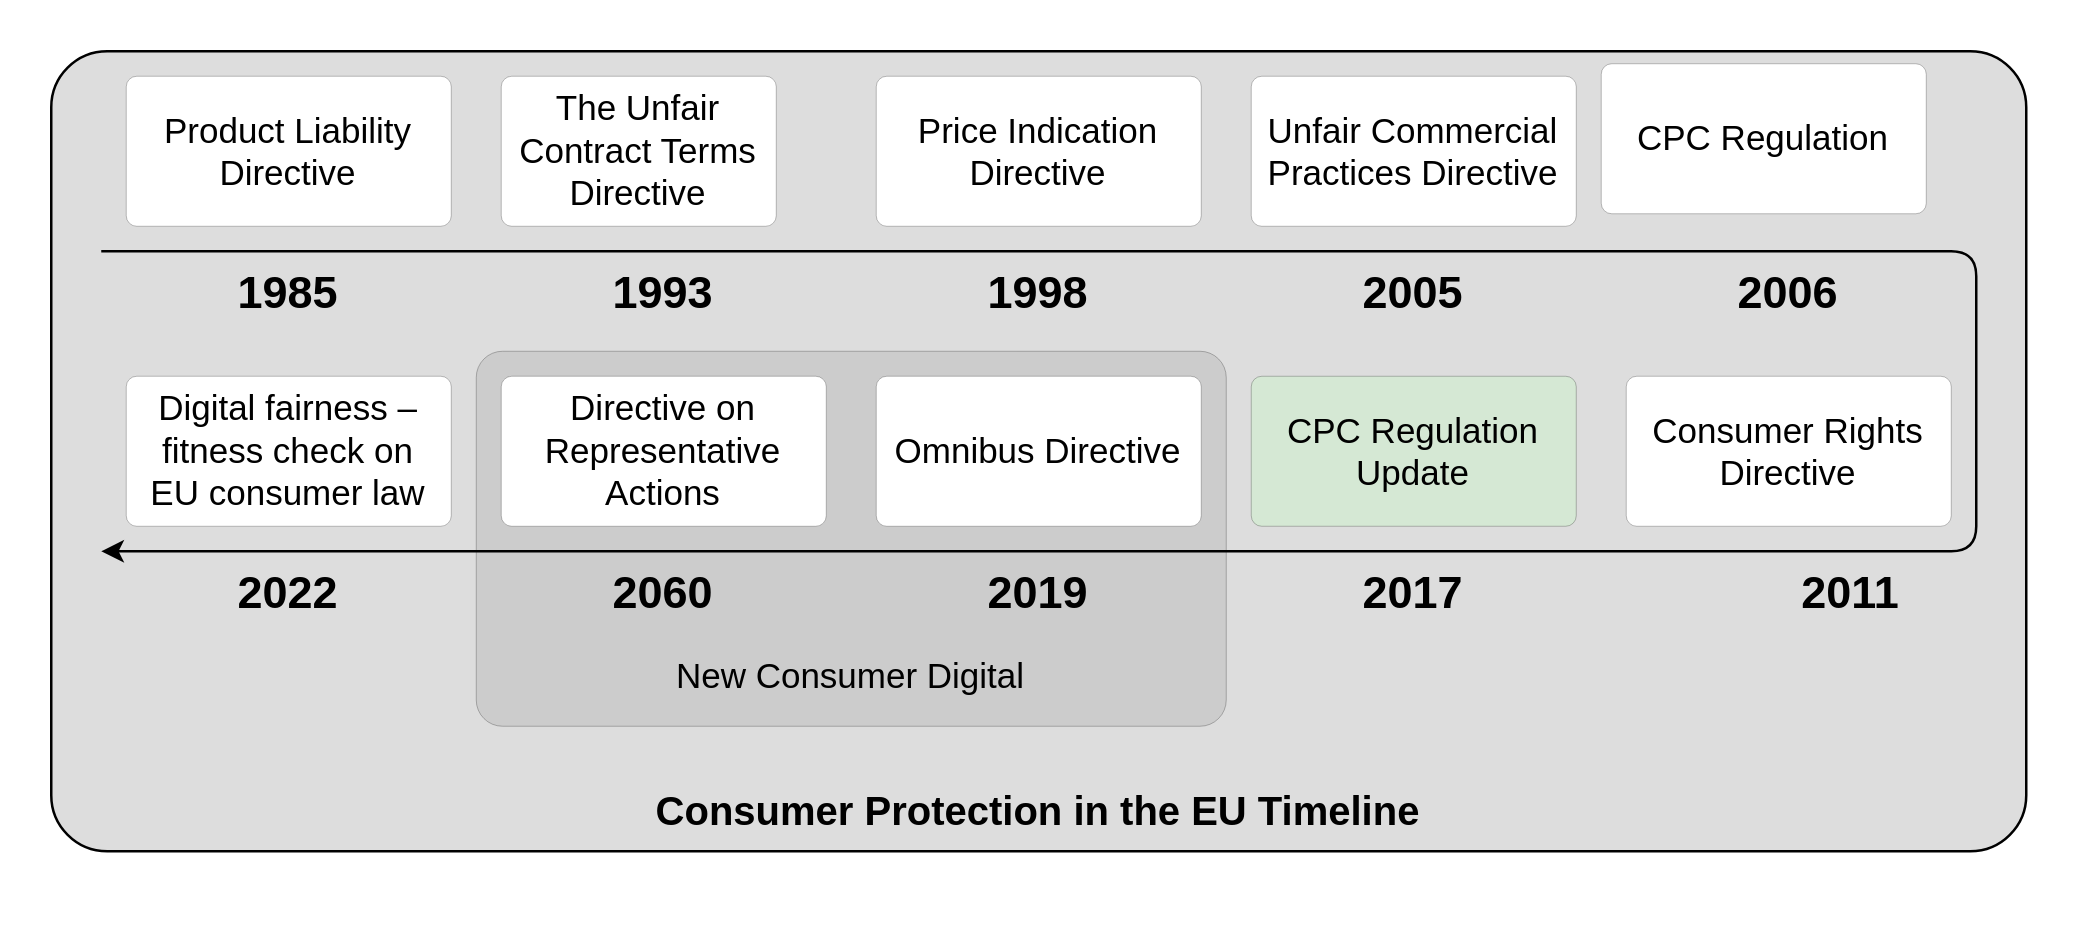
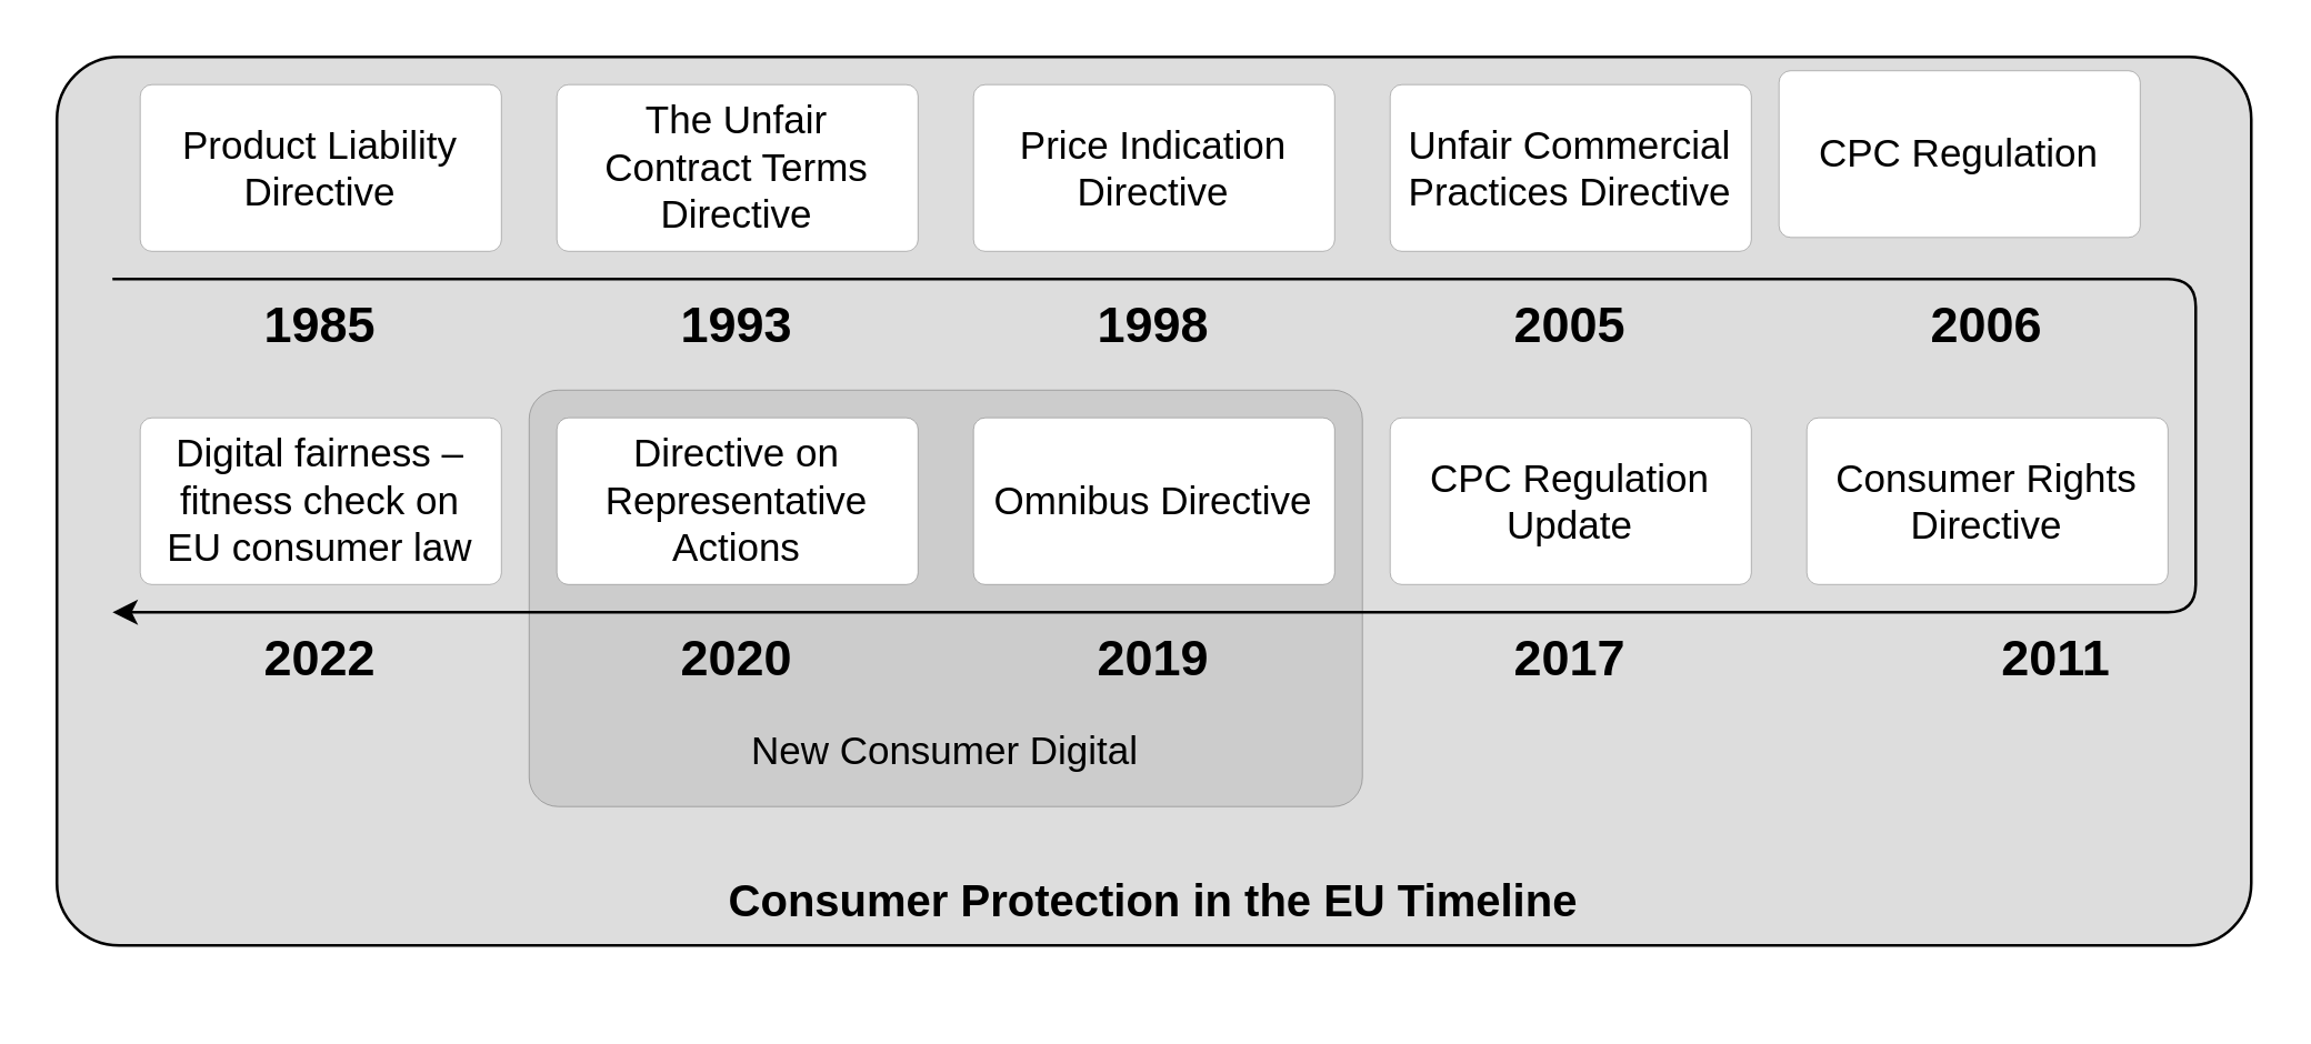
  <mxCell id="0" />
  <mxCell id="1" parent="0" />
  <mxCell id="2" value="" style="rounded=1;whiteSpace=wrap;html=1;shadow=0;labelBackgroundColor=none;strokeWidth=1;fontFamily=Helvetica;fontSize=14;align=center;spacing=5;fontStyle=0;arcSize=7;perimeterSpacing=2;fillColor=#DDDDDD;strokeColor=#000000;" vertex="1" parent="1"><mxGeometry x="20" y="20" width="790" height="320" as="geometry" /></mxCell>
  <mxCell id="3" value="" style="rounded=1;whiteSpace=wrap;html=1;shadow=0;labelBackgroundColor=none;strokeWidth=0;fontFamily=Helvetica;fontSize=14;align=center;spacing=5;fontStyle=0;arcSize=7;perimeterSpacing=2;fillColor=#CCCCCC;strokeColor=#000000;" parent="1" vertex="1"><mxGeometry x="190" y="140" width="300" height="150" as="geometry" /></mxCell>
- <mxCell id="4" value="The Unfair Contract Terms Directive" style="rounded=1;whiteSpace=wrap;html=1;shadow=0;labelBackgroundColor=none;strokeWidth=0;fontFamily=Helvetica;fontSize=14;align=center;spacing=5;fontStyle=0;arcSize=7;perimeterSpacing=2;" parent="1" vertex="1"><mxGeometry x="200" y="30" width="110" height="60" as="geometry" /></mxCell>
+ <mxCell id="4" value="The Unfair Contract Terms Directive" style="rounded=1;whiteSpace=wrap;html=1;shadow=0;labelBackgroundColor=none;strokeWidth=0;fontFamily=Helvetica;fontSize=14;align=center;spacing=5;fontStyle=0;arcSize=7;perimeterSpacing=2;" parent="1" vertex="1"><mxGeometry x="200" y="30" width="130" height="60" as="geometry" /></mxCell>
  <mxCell id="5" value="Unfair Commercial Practices Directive" style="rounded=1;whiteSpace=wrap;html=1;shadow=0;labelBackgroundColor=none;strokeWidth=0;fontFamily=Helvetica;fontSize=14;align=center;spacing=5;fontStyle=0;arcSize=7;perimeterSpacing=2;" parent="1" vertex="1"><mxGeometry x="500" y="30" width="130" height="60" as="geometry" /></mxCell>
  <mxCell id="6" value="1985" style="text;html=1;whiteSpace=wrap;overflow=hidden;rounded=0;fontStyle=1;fontSize=18;align=center;strokeWidth=0;" parent="1" vertex="1"><mxGeometry x="40" y="100" width="150" height="40" as="geometry" /></mxCell>
  <mxCell id="7" value="1993" style="text;html=1;whiteSpace=wrap;overflow=hidden;rounded=0;fontStyle=1;fontSize=18;align=center;strokeWidth=0;" parent="1" vertex="1"><mxGeometry x="190" y="100" width="150" height="40" as="geometry" /></mxCell>
  <mxCell id="8" value="1998" style="text;html=1;whiteSpace=wrap;overflow=hidden;rounded=0;fontStyle=1;fontSize=18;align=center;strokeWidth=0;" parent="1" vertex="1"><mxGeometry x="340" y="100" width="150" height="40" as="geometry" /></mxCell>
  <mxCell id="9" value="2011" style="text;html=1;whiteSpace=wrap;overflow=hidden;rounded=0;fontStyle=1;fontSize=18;align=center;strokeWidth=0;" parent="1" vertex="1"><mxGeometry x="675" y="220" width="130" height="40" as="geometry" /></mxCell>
  <mxCell id="10" value="Omnibus Directive" style="rounded=1;whiteSpace=wrap;html=1;shadow=0;labelBackgroundColor=none;strokeWidth=0;fontFamily=Helvetica;fontSize=14;align=center;spacing=5;fontStyle=0;arcSize=7;perimeterSpacing=2;" parent="1" vertex="1"><mxGeometry x="350" y="150" width="130" height="60" as="geometry" /></mxCell>
  <mxCell id="11" value="Directive on Representative Actions" style="rounded=1;whiteSpace=wrap;html=1;shadow=0;labelBackgroundColor=none;strokeWidth=0;fontFamily=Helvetica;fontSize=14;align=center;spacing=5;fontStyle=0;arcSize=7;perimeterSpacing=2;dashed=1;" parent="1" vertex="1"><mxGeometry x="200" y="150" width="130" height="60" as="geometry" /></mxCell>
  <mxCell id="12" value="Price Indication Directive" style="rounded=1;whiteSpace=wrap;html=1;shadow=0;labelBackgroundColor=none;strokeWidth=0;fontFamily=Helvetica;fontSize=14;align=center;spacing=5;fontStyle=0;arcSize=7;perimeterSpacing=2;" parent="1" vertex="1"><mxGeometry x="350" y="30" width="130" height="60" as="geometry" /></mxCell>
  <mxCell id="13" value="Consumer Rights Directive" style="rounded=1;whiteSpace=wrap;html=1;shadow=0;labelBackgroundColor=none;strokeWidth=0;fontFamily=Helvetica;fontSize=14;align=center;spacing=5;fontStyle=0;arcSize=7;perimeterSpacing=2;dashed=1;" parent="1" vertex="1"><mxGeometry x="650" y="150" width="130" height="60" as="geometry" /></mxCell>
  <mxCell id="14" value="" style="curved=0;endArrow=classic;html=1;rounded=1;verticalAlign=middle;endFill=1;strokeWidth=1;entryX=0;entryY=0;entryDx=0;entryDy=0;" parent="1" edge="1" target="25"><mxGeometry width="50" height="50" relative="1" as="geometry"><mxPoint x="40" y="100" as="sourcePoint" /><mxPoint x="30" y="220" as="targetPoint" /><Array as="points"><mxPoint x="790" y="100" /><mxPoint x="790" y="220" /></Array></mxGeometry></mxCell>
  <mxCell id="15" value="Product Liability Directive" style="rounded=1;whiteSpace=wrap;html=1;shadow=0;labelBackgroundColor=none;strokeWidth=0;fontFamily=Helvetica;fontSize=14;align=center;spacing=5;fontStyle=0;arcSize=7;perimeterSpacing=2;" parent="1" vertex="1"><mxGeometry x="50" y="30" width="130" height="60" as="geometry" /></mxCell>
  <mxCell id="16" value="2005" style="text;html=1;whiteSpace=wrap;overflow=hidden;rounded=0;fontStyle=1;fontSize=18;align=center;strokeWidth=0;" parent="1" vertex="1"><mxGeometry x="490" y="100" width="150" height="40" as="geometry" /></mxCell>
  <mxCell id="17" value="CPC Regulation" style="rounded=1;whiteSpace=wrap;html=1;shadow=0;labelBackgroundColor=none;strokeWidth=0;fontFamily=Helvetica;fontSize=14;align=center;spacing=5;fontStyle=0;arcSize=7;perimeterSpacing=2;" parent="1" vertex="1"><mxGeometry x="640" y="25" width="130" height="60" as="geometry" /></mxCell>
  <mxCell id="18" value="2006" style="text;html=1;whiteSpace=wrap;overflow=hidden;rounded=0;fontStyle=1;fontSize=18;align=center;strokeWidth=0;" parent="1" vertex="1"><mxGeometry x="640" y="100" width="150" height="40" as="geometry" /></mxCell>
- <mxCell id="19" value="CPC Regulation Update" style="rounded=1;whiteSpace=wrap;html=1;shadow=0;labelBackgroundColor=none;strokeWidth=0;fontFamily=Helvetica;fontSize=14;align=center;spacing=5;fontStyle=0;arcSize=7;perimeterSpacing=2;fillColor=#d5e8d4;" parent="1" vertex="1"><mxGeometry x="500" y="150" width="130" height="60" as="geometry" /></mxCell>
+ <mxCell id="19" value="CPC Regulation Update" style="rounded=1;whiteSpace=wrap;html=1;shadow=0;labelBackgroundColor=none;strokeWidth=0;fontFamily=Helvetica;fontSize=14;align=center;spacing=5;fontStyle=0;arcSize=7;perimeterSpacing=2;" parent="1" vertex="1"><mxGeometry x="500" y="150" width="130" height="60" as="geometry" /></mxCell>
  <mxCell id="20" value="2017" style="text;html=1;whiteSpace=wrap;overflow=hidden;rounded=0;fontStyle=1;fontSize=18;align=center;strokeWidth=0;" parent="1" vertex="1"><mxGeometry x="500" y="220" width="130" height="40" as="geometry" /></mxCell>
  <mxCell id="21" value="2019" style="text;html=1;whiteSpace=wrap;overflow=hidden;rounded=0;fontStyle=1;fontSize=18;align=center;strokeWidth=0;" parent="1" vertex="1"><mxGeometry x="350" y="220" width="130" height="40" as="geometry" /></mxCell>
- <mxCell id="22" value="2060" style="text;html=1;whiteSpace=wrap;overflow=hidden;rounded=0;fontStyle=1;fontSize=18;align=center;strokeWidth=0;" parent="1" vertex="1"><mxGeometry x="200" y="220" width="130" height="40" as="geometry" /></mxCell>
+ <mxCell id="22" value="2020" style="text;html=1;whiteSpace=wrap;overflow=hidden;rounded=0;fontStyle=1;fontSize=18;align=center;strokeWidth=0;" parent="1" vertex="1"><mxGeometry x="200" y="220" width="130" height="40" as="geometry" /></mxCell>
  <mxCell id="23" value="&lt;font style=&quot;font-size: 14px;&quot;&gt;&lt;font style=&quot;font-size: 14px;&quot;&gt;New Consumer Digital&lt;/font&gt;&lt;/font&gt;" style="text;html=1;align=center;verticalAlign=middle;whiteSpace=wrap;rounded=0;strokeWidth=0;fontStyle=0;fontSize=13;" parent="1" vertex="1"><mxGeometry x="190" y="240" width="300" height="60" as="geometry" /></mxCell>
  <mxCell id="24" value="Digital fairness – fitness check on EU consumer law" style="rounded=1;whiteSpace=wrap;html=1;shadow=0;labelBackgroundColor=none;strokeWidth=0;fontFamily=Helvetica;fontSize=14;align=center;spacing=5;fontStyle=0;arcSize=7;perimeterSpacing=2;" parent="1" vertex="1"><mxGeometry x="50" y="150" width="130" height="60" as="geometry" /></mxCell>
  <mxCell id="25" value="2022" style="text;html=1;whiteSpace=wrap;overflow=hidden;rounded=0;fontStyle=1;fontSize=18;align=center;strokeWidth=0;" parent="1" vertex="1"><mxGeometry x="40" y="220" width="150" height="40" as="geometry" /></mxCell>
  <mxCell id="26" value="&lt;div align=&quot;center&quot;&gt;&lt;font style=&quot;font-size: 16px;&quot;&gt;&lt;b&gt;Consumer Protection in the EU Timeline&lt;/b&gt;&lt;/font&gt;&lt;br&gt;&lt;/div&gt;" style="text;html=1;align=center;verticalAlign=middle;whiteSpace=wrap;rounded=0;strokeWidth=0;" vertex="1" parent="1"><mxGeometry x="20" y="294" width="790" height="60" as="geometry" /></mxCell>
